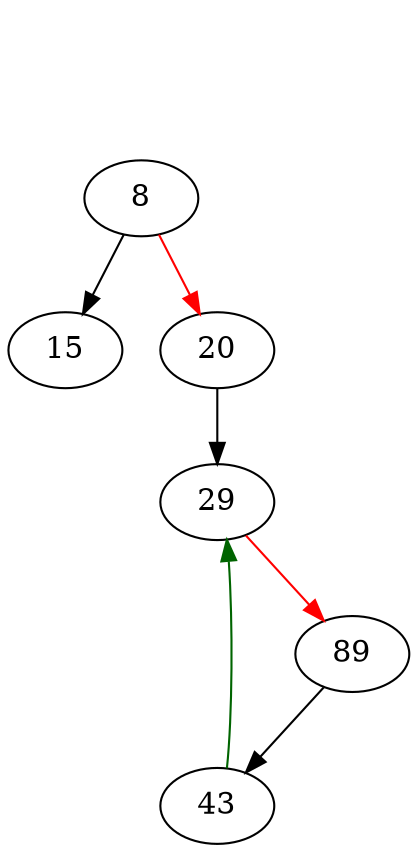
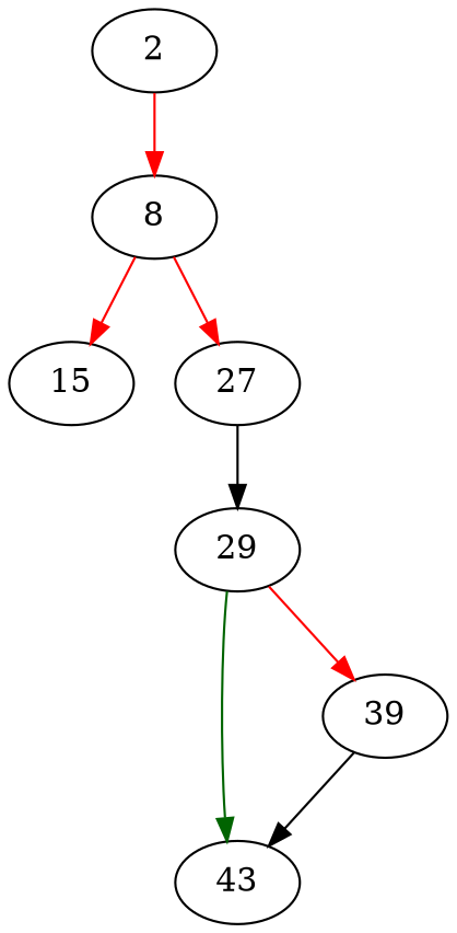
  strict digraph {
+   2 [entry=true]
    8
    15
-   27 [label=20]
+   27
    29
    43
-   39 [label=89]
-   8 -> 15
+   39
+   2 -> 8 [color=red cond=false]
+   8 -> 15 [color=red]
    8 -> 27 [color=red cond=false]
    27 -> 29
-   43 -> 29 [color=darkgreen cond=true]
+   29 -> 43 [color=darkgreen cond=true]
    29 -> 39 [color=red cond=false]
    39 -> 43
  }
